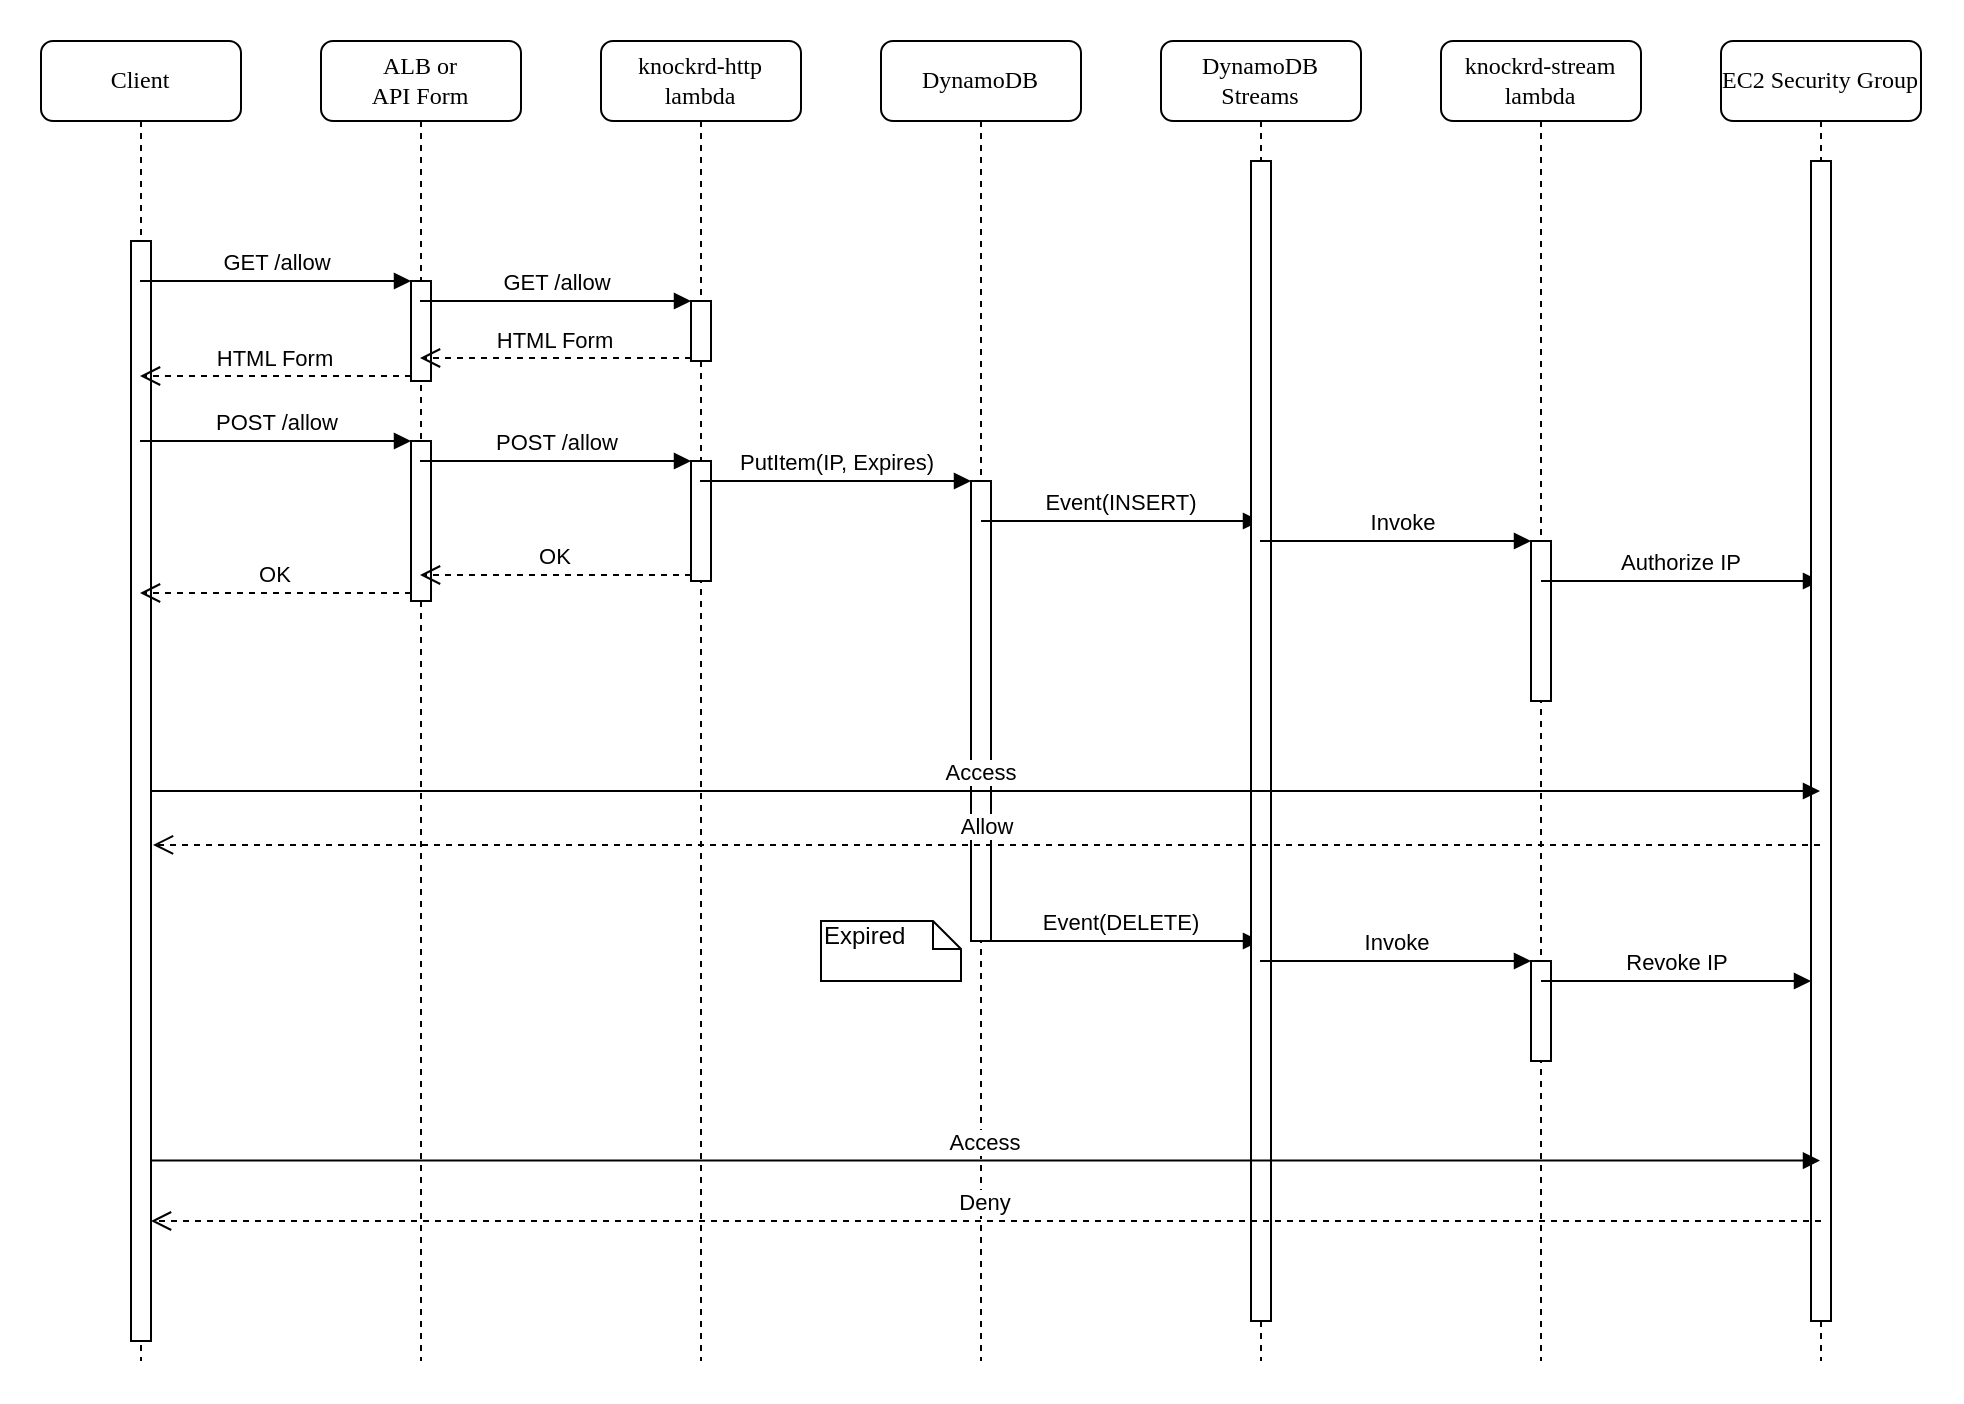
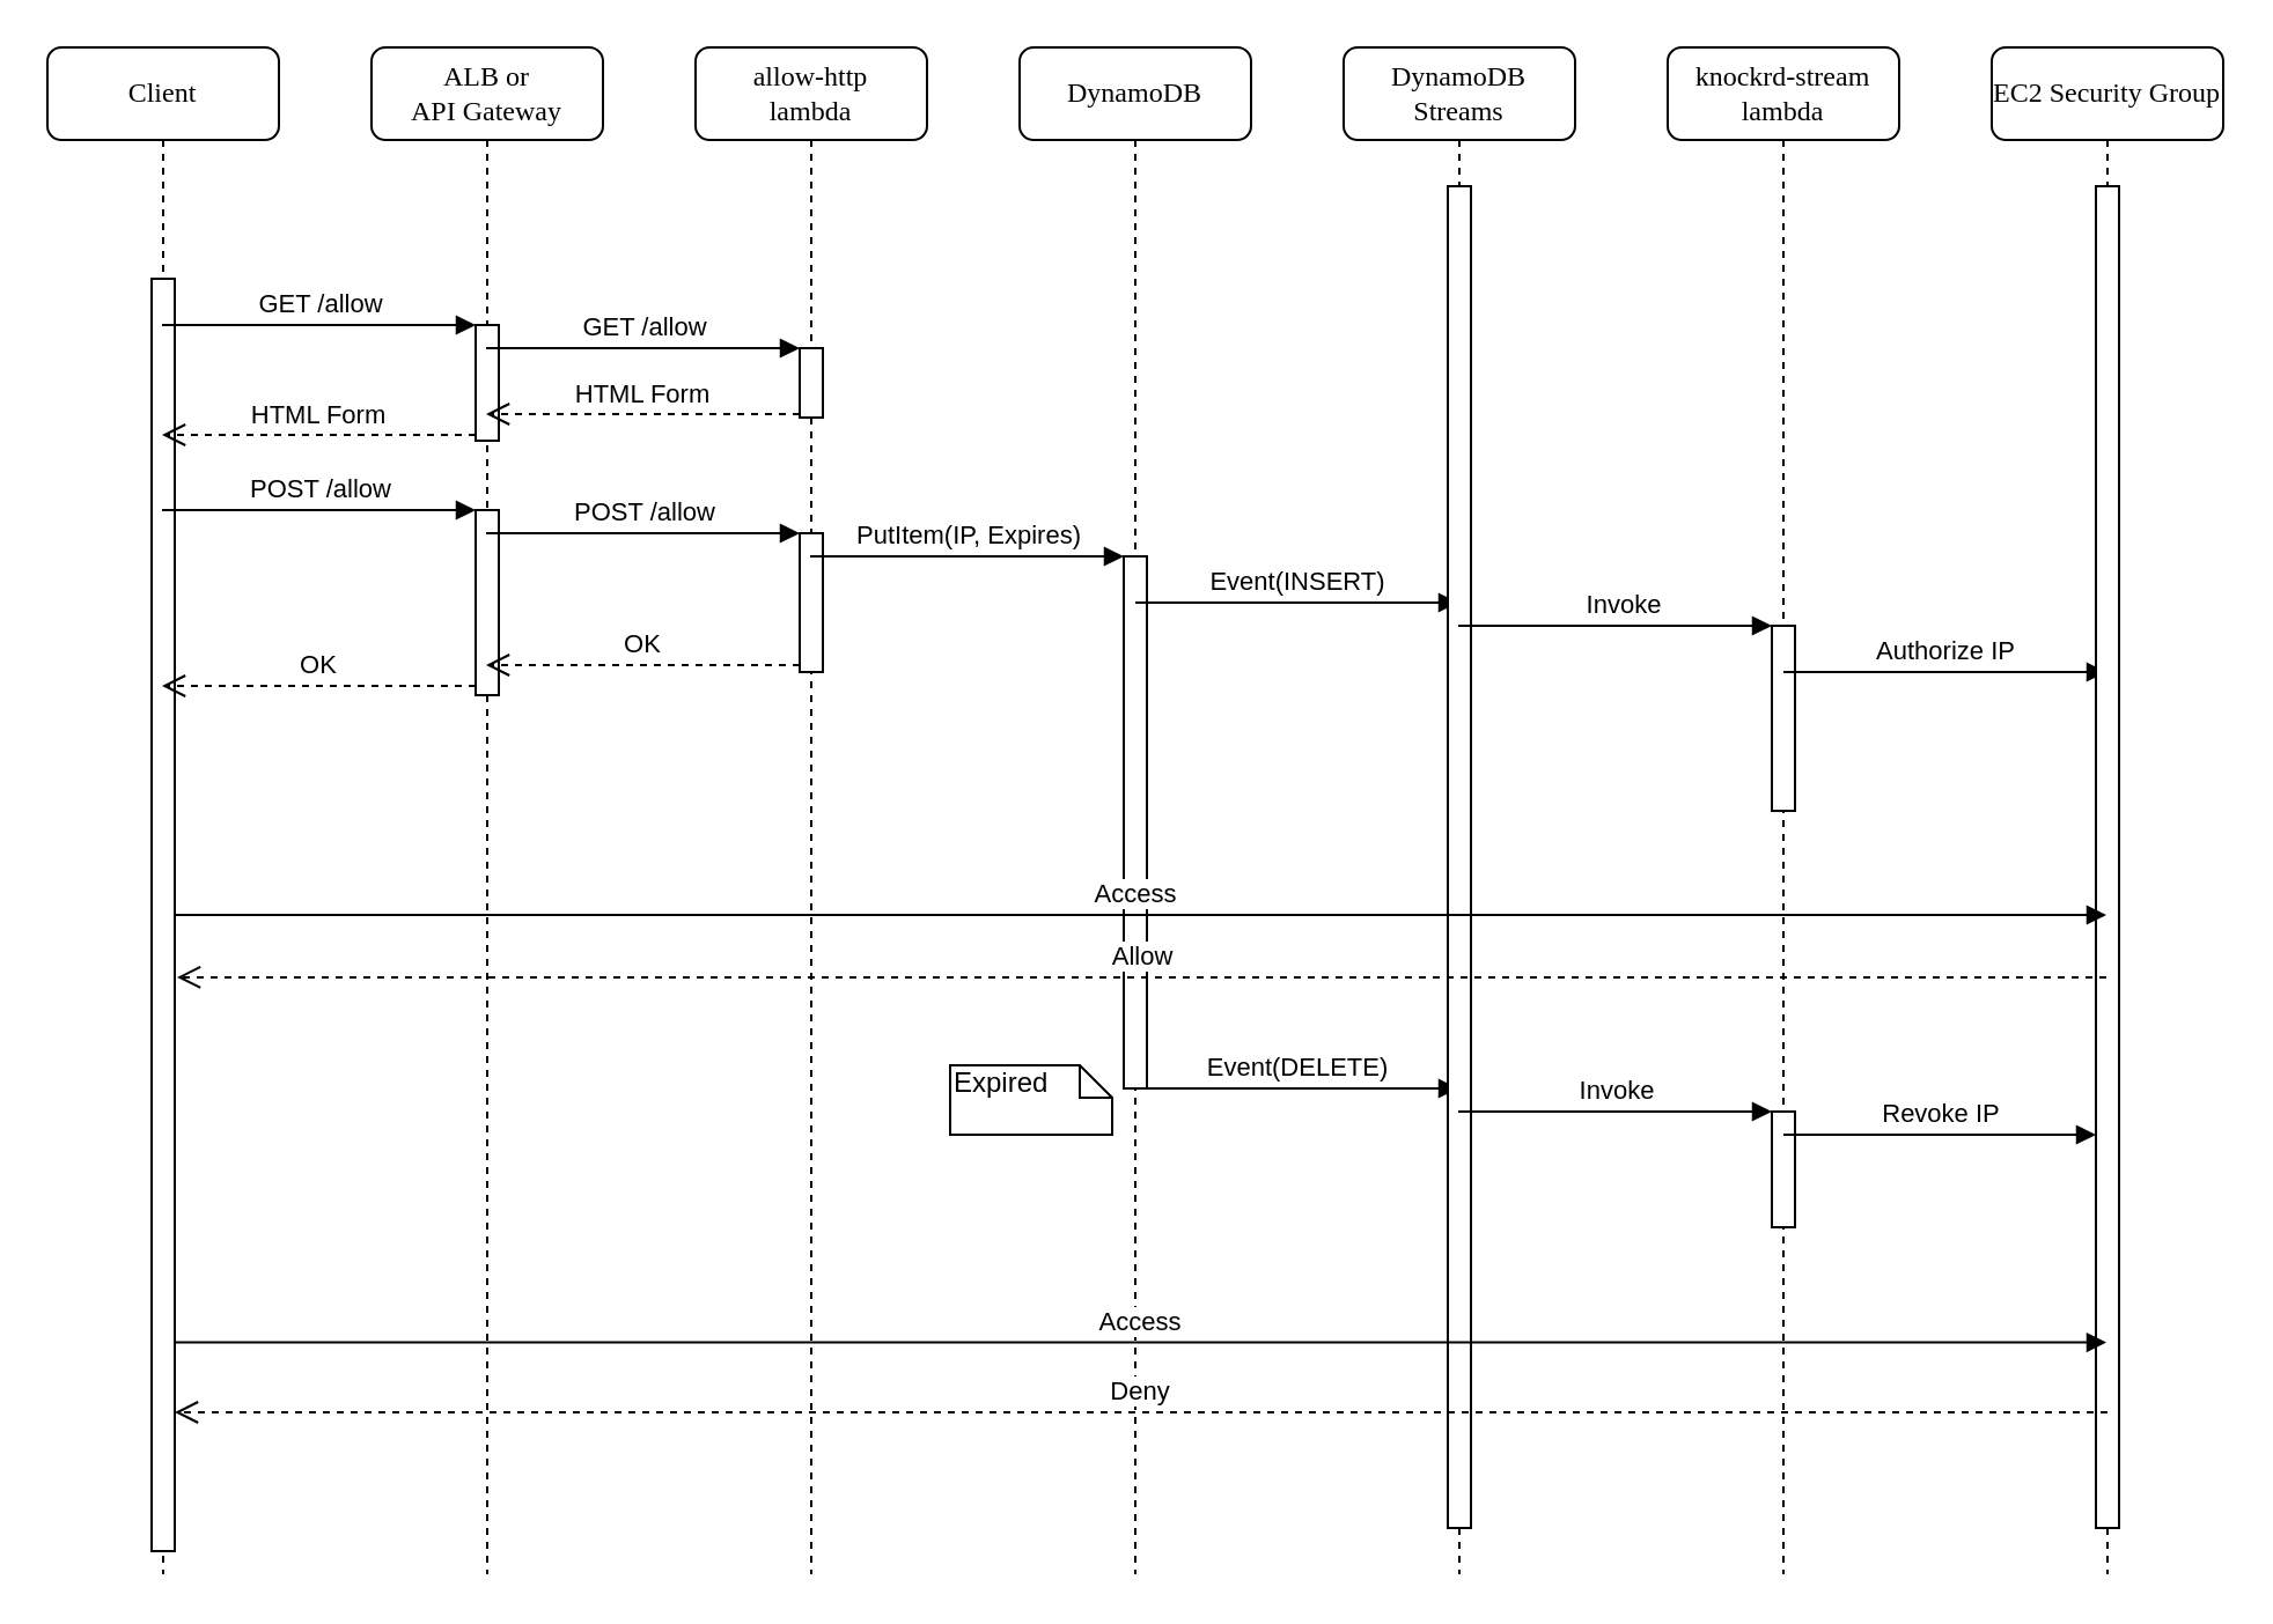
  <mxCell id="0" />
  <mxCell id="1" parent="0" />
- <mxCell id="2" value="ALB or&lt;br&gt;API Form" style="shape=umlLifeline;perimeter=lifelinePerimeter;whiteSpace=wrap;html=1;container=1;collapsible=0;recursiveResize=0;outlineConnect=0;rounded=1;shadow=0;comic=0;labelBackgroundColor=none;strokeWidth=1;fontFamily=Verdana;fontSize=12;align=center;" parent="1" vertex="1"><mxGeometry x="160" y="20" width="100" height="660" as="geometry" /></mxCell>
+ <mxCell id="2" value="ALB or&lt;br&gt;API Gateway" style="shape=umlLifeline;perimeter=lifelinePerimeter;whiteSpace=wrap;html=1;container=1;collapsible=0;recursiveResize=0;outlineConnect=0;rounded=1;shadow=0;comic=0;labelBackgroundColor=none;strokeWidth=1;fontFamily=Verdana;fontSize=12;align=center;" parent="1" vertex="1"><mxGeometry x="160" y="20" width="100" height="660" as="geometry" /></mxCell>
  <mxCell id="3" value="" style="html=1;points=[];perimeter=orthogonalPerimeter;" parent="2" vertex="1"><mxGeometry x="45" y="120" width="10" height="50" as="geometry" /></mxCell>
  <mxCell id="4" value="" style="html=1;points=[];perimeter=orthogonalPerimeter;" parent="2" vertex="1"><mxGeometry x="45" y="200" width="10" height="80" as="geometry" /></mxCell>
- <mxCell id="5" value="knockrd-http&lt;br&gt;lambda" style="shape=umlLifeline;perimeter=lifelinePerimeter;whiteSpace=wrap;html=1;container=1;collapsible=0;recursiveResize=0;outlineConnect=0;rounded=1;shadow=0;comic=0;labelBackgroundColor=none;strokeWidth=1;fontFamily=Verdana;fontSize=12;align=center;" parent="1" vertex="1"><mxGeometry x="300" y="20" width="100" height="660" as="geometry" /></mxCell>
+ <mxCell id="5" value="allow-http&lt;br&gt;lambda" style="shape=umlLifeline;perimeter=lifelinePerimeter;whiteSpace=wrap;html=1;container=1;collapsible=0;recursiveResize=0;outlineConnect=0;rounded=1;shadow=0;comic=0;labelBackgroundColor=none;strokeWidth=1;fontFamily=Verdana;fontSize=12;align=center;" parent="1" vertex="1"><mxGeometry x="300" y="20" width="100" height="660" as="geometry" /></mxCell>
  <mxCell id="6" value="" style="html=1;points=[];perimeter=orthogonalPerimeter;" parent="5" vertex="1"><mxGeometry x="45" y="130" width="10" height="30" as="geometry" /></mxCell>
  <mxCell id="7" value="" style="html=1;points=[];perimeter=orthogonalPerimeter;" parent="5" vertex="1"><mxGeometry x="45" y="210" width="10" height="60" as="geometry" /></mxCell>
  <mxCell id="8" value="DynamoDB" style="shape=umlLifeline;perimeter=lifelinePerimeter;whiteSpace=wrap;html=1;container=1;collapsible=0;recursiveResize=0;outlineConnect=0;rounded=1;shadow=0;comic=0;labelBackgroundColor=none;strokeWidth=1;fontFamily=Verdana;fontSize=12;align=center;" parent="1" vertex="1"><mxGeometry x="440" y="20" width="100" height="660" as="geometry" /></mxCell>
  <mxCell id="9" value="" style="html=1;points=[];perimeter=orthogonalPerimeter;" parent="8" vertex="1"><mxGeometry x="45" y="220" width="10" height="230" as="geometry" /></mxCell>
  <mxCell id="10" value="Event(INSERT)" style="html=1;verticalAlign=bottom;endArrow=block;" parent="8" target="12" edge="1"><mxGeometry width="80" relative="1" as="geometry"><mxPoint x="50" y="240" as="sourcePoint" /><mxPoint x="130" y="240" as="targetPoint" /></mxGeometry></mxCell>
  <mxCell id="11" value="Event(DELETE)" style="html=1;verticalAlign=bottom;endArrow=block;" parent="8" target="12" edge="1"><mxGeometry x="0.004" width="80" relative="1" as="geometry"><mxPoint x="50" y="450" as="sourcePoint" /><mxPoint x="130" y="450" as="targetPoint" /><mxPoint as="offset" /></mxGeometry></mxCell>
  <mxCell id="12" value="DynamoDB&lt;br&gt;Streams" style="shape=umlLifeline;perimeter=lifelinePerimeter;whiteSpace=wrap;html=1;container=1;collapsible=0;recursiveResize=0;outlineConnect=0;rounded=1;shadow=0;comic=0;labelBackgroundColor=none;strokeWidth=1;fontFamily=Verdana;fontSize=12;align=center;" parent="1" vertex="1"><mxGeometry x="580" y="20" width="100" height="660" as="geometry" /></mxCell>
  <mxCell id="13" value="" style="html=1;points=[];perimeter=orthogonalPerimeter;" parent="12" vertex="1"><mxGeometry x="45" y="60" width="10" height="580" as="geometry" /></mxCell>
  <mxCell id="14" value="knockrd-stream&lt;br&gt;lambda" style="shape=umlLifeline;perimeter=lifelinePerimeter;whiteSpace=wrap;html=1;container=1;collapsible=0;recursiveResize=0;outlineConnect=0;rounded=1;shadow=0;comic=0;labelBackgroundColor=none;strokeWidth=1;fontFamily=Verdana;fontSize=12;align=center;" parent="1" vertex="1"><mxGeometry x="720" y="20" width="100" height="660" as="geometry" /></mxCell>
  <mxCell id="15" value="" style="html=1;points=[];perimeter=orthogonalPerimeter;" parent="14" vertex="1"><mxGeometry x="45" y="250" width="10" height="80" as="geometry" /></mxCell>
  <mxCell id="16" value="Authorize IP" style="html=1;verticalAlign=bottom;endArrow=block;" parent="14" target="29" edge="1"><mxGeometry width="80" relative="1" as="geometry"><mxPoint x="50" y="270" as="sourcePoint" /><mxPoint x="130" y="270" as="targetPoint" /></mxGeometry></mxCell>
  <mxCell id="17" value="" style="html=1;points=[];perimeter=orthogonalPerimeter;" parent="14" vertex="1"><mxGeometry x="45" y="460" width="10" height="50" as="geometry" /></mxCell>
  <mxCell id="18" value="Client" style="shape=umlLifeline;perimeter=lifelinePerimeter;whiteSpace=wrap;html=1;container=1;collapsible=0;recursiveResize=0;outlineConnect=0;rounded=1;shadow=0;comic=0;labelBackgroundColor=none;strokeWidth=1;fontFamily=Verdana;fontSize=12;align=center;" parent="1" vertex="1"><mxGeometry x="20" y="20" width="100" height="660" as="geometry" /></mxCell>
  <mxCell id="19" value="" style="html=1;points=[];perimeter=orthogonalPerimeter;rounded=0;shadow=0;comic=0;labelBackgroundColor=none;strokeWidth=1;fontFamily=Verdana;fontSize=12;align=center;" parent="18" vertex="1"><mxGeometry x="45" y="100" width="10" height="550" as="geometry" /></mxCell>
  <mxCell id="20" value="GET /allow" style="html=1;verticalAlign=bottom;endArrow=block;entryX=0;entryY=0;" parent="1" source="18" target="3" edge="1"><mxGeometry relative="1" as="geometry"><mxPoint x="125" y="140" as="sourcePoint" /></mxGeometry></mxCell>
  <mxCell id="21" value="HTML Form" style="html=1;verticalAlign=bottom;endArrow=open;dashed=1;endSize=8;exitX=0;exitY=0.95;" parent="1" source="3" target="18" edge="1"><mxGeometry relative="1" as="geometry"><mxPoint x="125" y="216" as="targetPoint" /></mxGeometry></mxCell>
  <mxCell id="22" value="GET /allow" style="html=1;verticalAlign=bottom;endArrow=block;entryX=0;entryY=0;" parent="1" source="2" target="6" edge="1"><mxGeometry relative="1" as="geometry"><mxPoint x="285" y="150" as="sourcePoint" /></mxGeometry></mxCell>
  <mxCell id="23" value="HTML Form" style="html=1;verticalAlign=bottom;endArrow=open;dashed=1;endSize=8;exitX=0;exitY=0.95;" parent="1" source="6" target="2" edge="1"><mxGeometry relative="1" as="geometry"><mxPoint x="285" y="226" as="targetPoint" /></mxGeometry></mxCell>
  <mxCell id="24" value="POST /allow" style="html=1;verticalAlign=bottom;endArrow=block;entryX=0;entryY=0;" parent="1" source="18" target="4" edge="1"><mxGeometry relative="1" as="geometry"><mxPoint x="125" y="220" as="sourcePoint" /></mxGeometry></mxCell>
  <mxCell id="25" value="OK" style="html=1;verticalAlign=bottom;endArrow=open;dashed=1;endSize=8;exitX=0;exitY=0.95;" parent="1" source="4" target="18" edge="1"><mxGeometry relative="1" as="geometry"><mxPoint x="125" y="296" as="targetPoint" /></mxGeometry></mxCell>
  <mxCell id="26" value="POST /allow" style="html=1;verticalAlign=bottom;endArrow=block;entryX=0;entryY=0;" parent="1" source="2" target="7" edge="1"><mxGeometry relative="1" as="geometry"><mxPoint x="285" y="230" as="sourcePoint" /></mxGeometry></mxCell>
  <mxCell id="27" value="OK" style="html=1;verticalAlign=bottom;endArrow=open;dashed=1;endSize=8;exitX=0;exitY=0.95;" parent="1" source="7" target="2" edge="1"><mxGeometry relative="1" as="geometry"><mxPoint x="285" y="306" as="targetPoint" /></mxGeometry></mxCell>
  <mxCell id="28" value="PutItem(IP, Expires)" style="html=1;verticalAlign=bottom;endArrow=block;entryX=0;entryY=0;" parent="1" source="5" target="9" edge="1"><mxGeometry relative="1" as="geometry"><mxPoint x="425" y="240" as="sourcePoint" /></mxGeometry></mxCell>
  <mxCell id="29" value="EC2 Security Group" style="shape=umlLifeline;perimeter=lifelinePerimeter;whiteSpace=wrap;html=1;container=1;collapsible=0;recursiveResize=0;outlineConnect=0;rounded=1;shadow=0;comic=0;labelBackgroundColor=none;strokeWidth=1;fontFamily=Verdana;fontSize=12;align=center;" parent="1" vertex="1"><mxGeometry x="860" y="20" width="100" height="660" as="geometry" /></mxCell>
  <mxCell id="30" value="" style="html=1;points=[];perimeter=orthogonalPerimeter;" parent="29" vertex="1"><mxGeometry x="45" y="60" width="10" height="580" as="geometry" /></mxCell>
  <mxCell id="31" value="Invoke" style="html=1;verticalAlign=bottom;endArrow=block;entryX=0;entryY=0;" parent="1" source="12" target="15" edge="1"><mxGeometry x="0.041" relative="1" as="geometry"><mxPoint x="705" y="270" as="sourcePoint" /><mxPoint as="offset" /></mxGeometry></mxCell>
  <mxCell id="32" value="Access" style="html=1;verticalAlign=bottom;endArrow=block;" parent="1" source="19" target="29" edge="1"><mxGeometry x="-0.006" width="80" relative="1" as="geometry"><mxPoint x="215" y="396.68" as="sourcePoint" /><mxPoint x="500" y="320" as="targetPoint" /><mxPoint as="offset" /></mxGeometry></mxCell>
  <mxCell id="33" value="Expired" style="shape=note;whiteSpace=wrap;html=1;size=14;verticalAlign=top;align=left;spacingTop=-6;" parent="1" vertex="1"><mxGeometry x="410" y="460" width="70" height="30" as="geometry" /></mxCell>
  <mxCell id="34" value="Invoke" style="html=1;verticalAlign=bottom;endArrow=block;entryX=0;entryY=0;" parent="1" source="12" target="17" edge="1"><mxGeometry relative="1" as="geometry"><mxPoint x="695" y="470" as="sourcePoint" /></mxGeometry></mxCell>
  <mxCell id="35" value="Revoke IP" style="html=1;verticalAlign=bottom;endArrow=block;entryX=0;entryY=0.42;entryDx=0;entryDy=0;entryPerimeter=0;" parent="1" edge="1"><mxGeometry width="80" relative="1" as="geometry"><mxPoint x="770" y="490" as="sourcePoint" /><mxPoint x="905" y="490" as="targetPoint" /></mxGeometry></mxCell>
  <mxCell id="36" value="Deny" style="html=1;verticalAlign=bottom;endArrow=open;dashed=1;endSize=8;" parent="1" target="19" edge="1"><mxGeometry relative="1" as="geometry"><mxPoint x="910" y="610" as="sourcePoint" /><mxPoint x="830" y="600" as="targetPoint" /><Array as="points"><mxPoint x="570" y="610" /></Array></mxGeometry></mxCell>
  <mxCell id="37" value="Access" style="html=1;verticalAlign=bottom;endArrow=block;exitX=1;exitY=0.836;exitDx=0;exitDy=0;exitPerimeter=0;" parent="1" source="19" target="29" edge="1"><mxGeometry width="80" relative="1" as="geometry"><mxPoint x="210" y="580" as="sourcePoint" /><mxPoint x="290" y="580" as="targetPoint" /></mxGeometry></mxCell>
  <mxCell id="38" value="Allow" style="html=1;verticalAlign=bottom;endArrow=open;dashed=1;endSize=8;entryX=1.1;entryY=0.549;entryDx=0;entryDy=0;entryPerimeter=0;" parent="1" source="29" target="19" edge="1"><mxGeometry relative="1" as="geometry"><mxPoint x="290" y="420" as="sourcePoint" /><mxPoint x="210" y="420" as="targetPoint" /></mxGeometry></mxCell>
